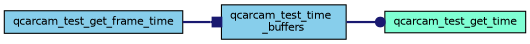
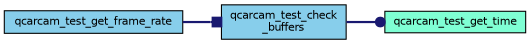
  digraph {
    rankdir=LR
    node [color=black fillcolor=skyblue fontname=Helvetica fontsize=10 shape=record style=filled]
    edge [color=midnightblue fontname=Helvetica fontsize=10 labelfontname=Helvetica labelfontsize=10 style=bold]
-   n1 [fontcolor=black height=0.2 label=qcarcam_test_get_frame_time width=0.4]
-   n2 [height=0.2 label="qcarcam_test_time\l_buffers" width=0.4]
+   n1 [fontcolor=black height=0.2 label=qcarcam_test_get_frame_rate width=0.4]
+   n2 [height=0.2 label="qcarcam_test_check\l_buffers" width=0.4]
    n3 [fillcolor=aquamarine height=0.2 label=qcarcam_test_get_time width=0.4]
    n1 -> n2 [arrowhead=box]
    n2 -> n3 [arrowhead=dot]
  }
